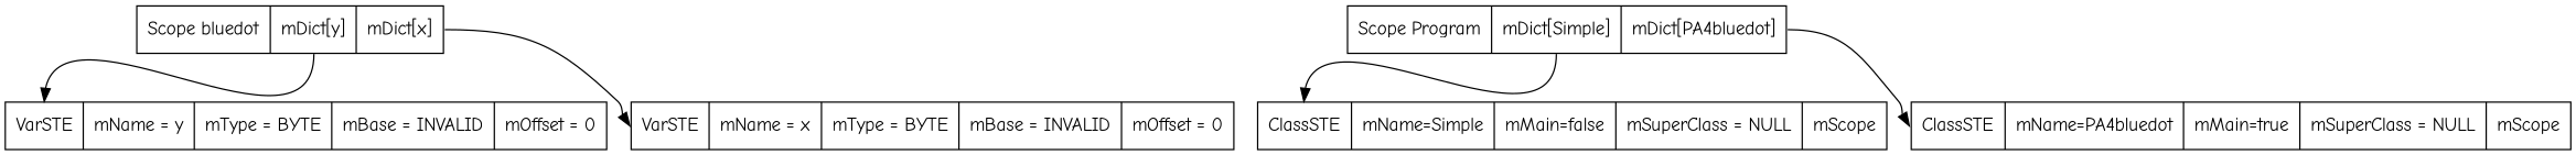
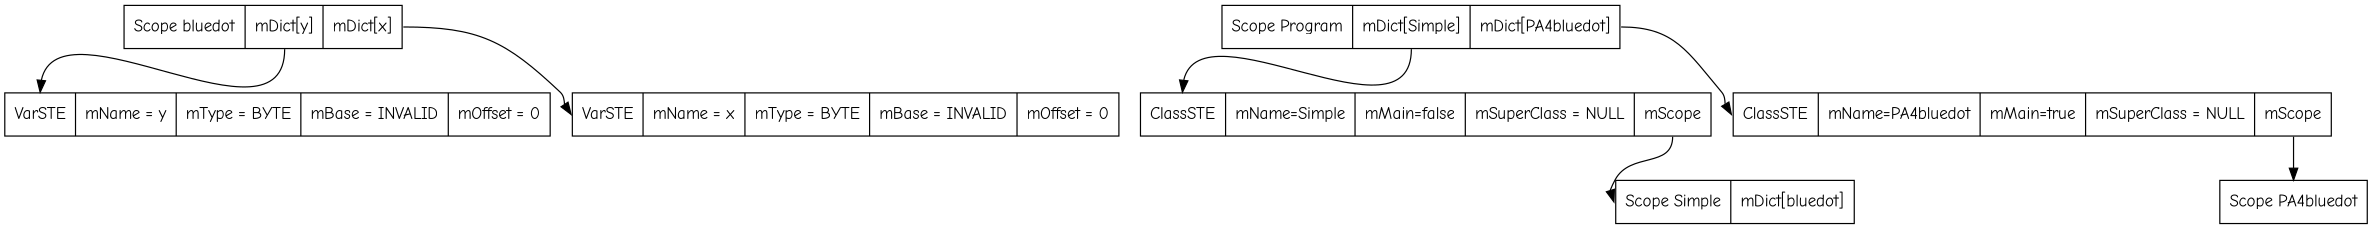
  digraph {
    fontname="Comic Neue"
    rankdir=TB
    node [fontname="Comic Neue" shape=record]
    edge [fontname="Comic Neue" headport=f0 tailport=f1]
    n1 [label="<f0> Scope bluedot | <f1> mDict\[y\] | <f2> mDict\[x\] "]
    n2 [label=" <f0> VarSTE | <f1> mName = y| <f2> mType = BYTE| <f3> mBase = INVALID| <f4> mOffset = 0"]
    n3 [label=" <f0> VarSTE | <f1> mName = x| <f2> mType = BYTE| <f3> mBase = INVALID| <f4> mOffset = 0"]
+   n4 [label="<f0> Scope Simple | <f1> mDict\[bluedot\] "]
+   n5 [label="<f0> Scope PA4bluedot "]
    n6 [label="<f0> Scope Program | <f1> mDict\[Simple\] | <f2> mDict\[PA4bluedot\] "]
    n7 [label=" <f0> ClassSTE | <f1> mName=Simple| <f2> mMain=false| <f3> mSuperClass = NULL | <f4> mScope "]
    n8 [label=" <f0> ClassSTE | <f1> mName=PA4bluedot| <f2> mMain=true| <f3> mSuperClass = NULL | <f4> mScope "]
    n1 -> n2
    n1 -> n3 [tailport=f2]
    n6 -> n7
    n6 -> n8 [tailport=f2]
+   n7 -> n4 [tailport=f4]
+   n8 -> n5 [tailport=f4]
  }
